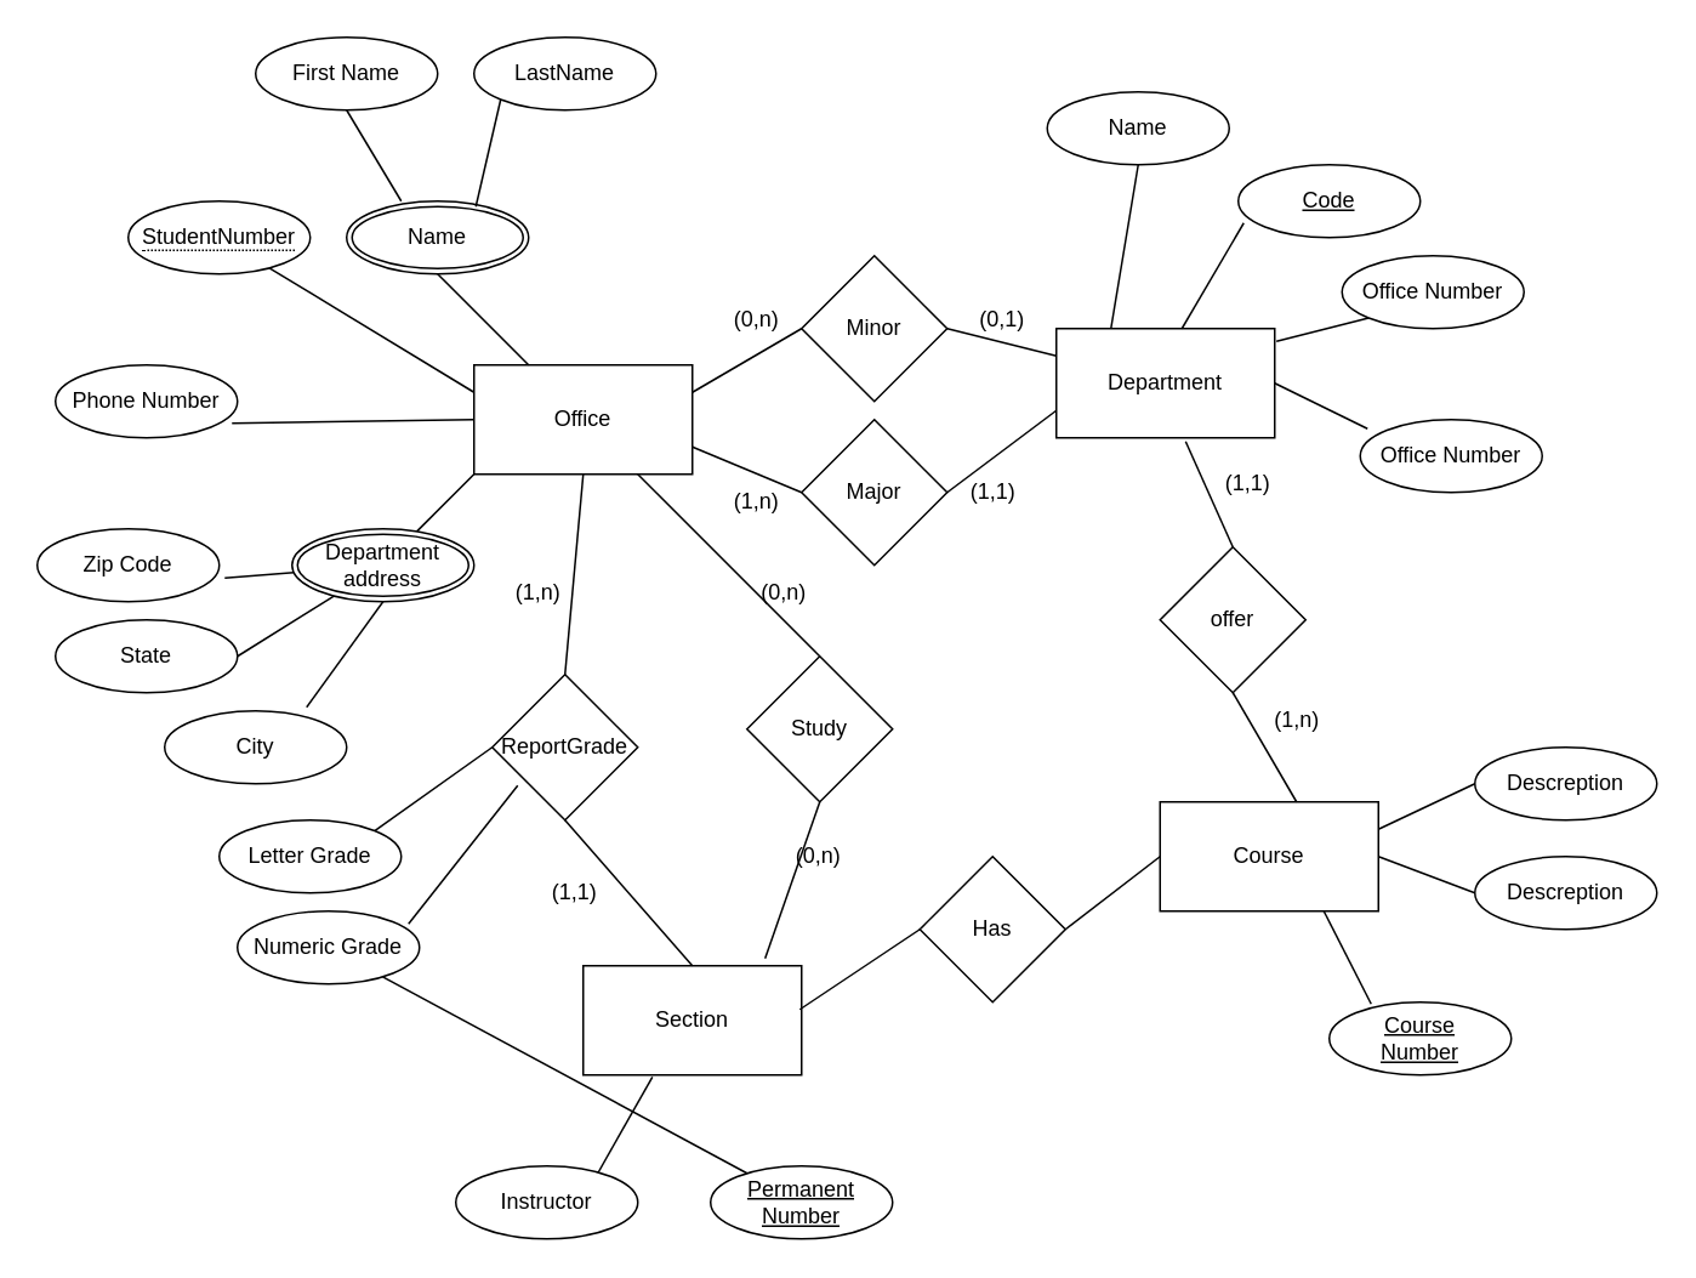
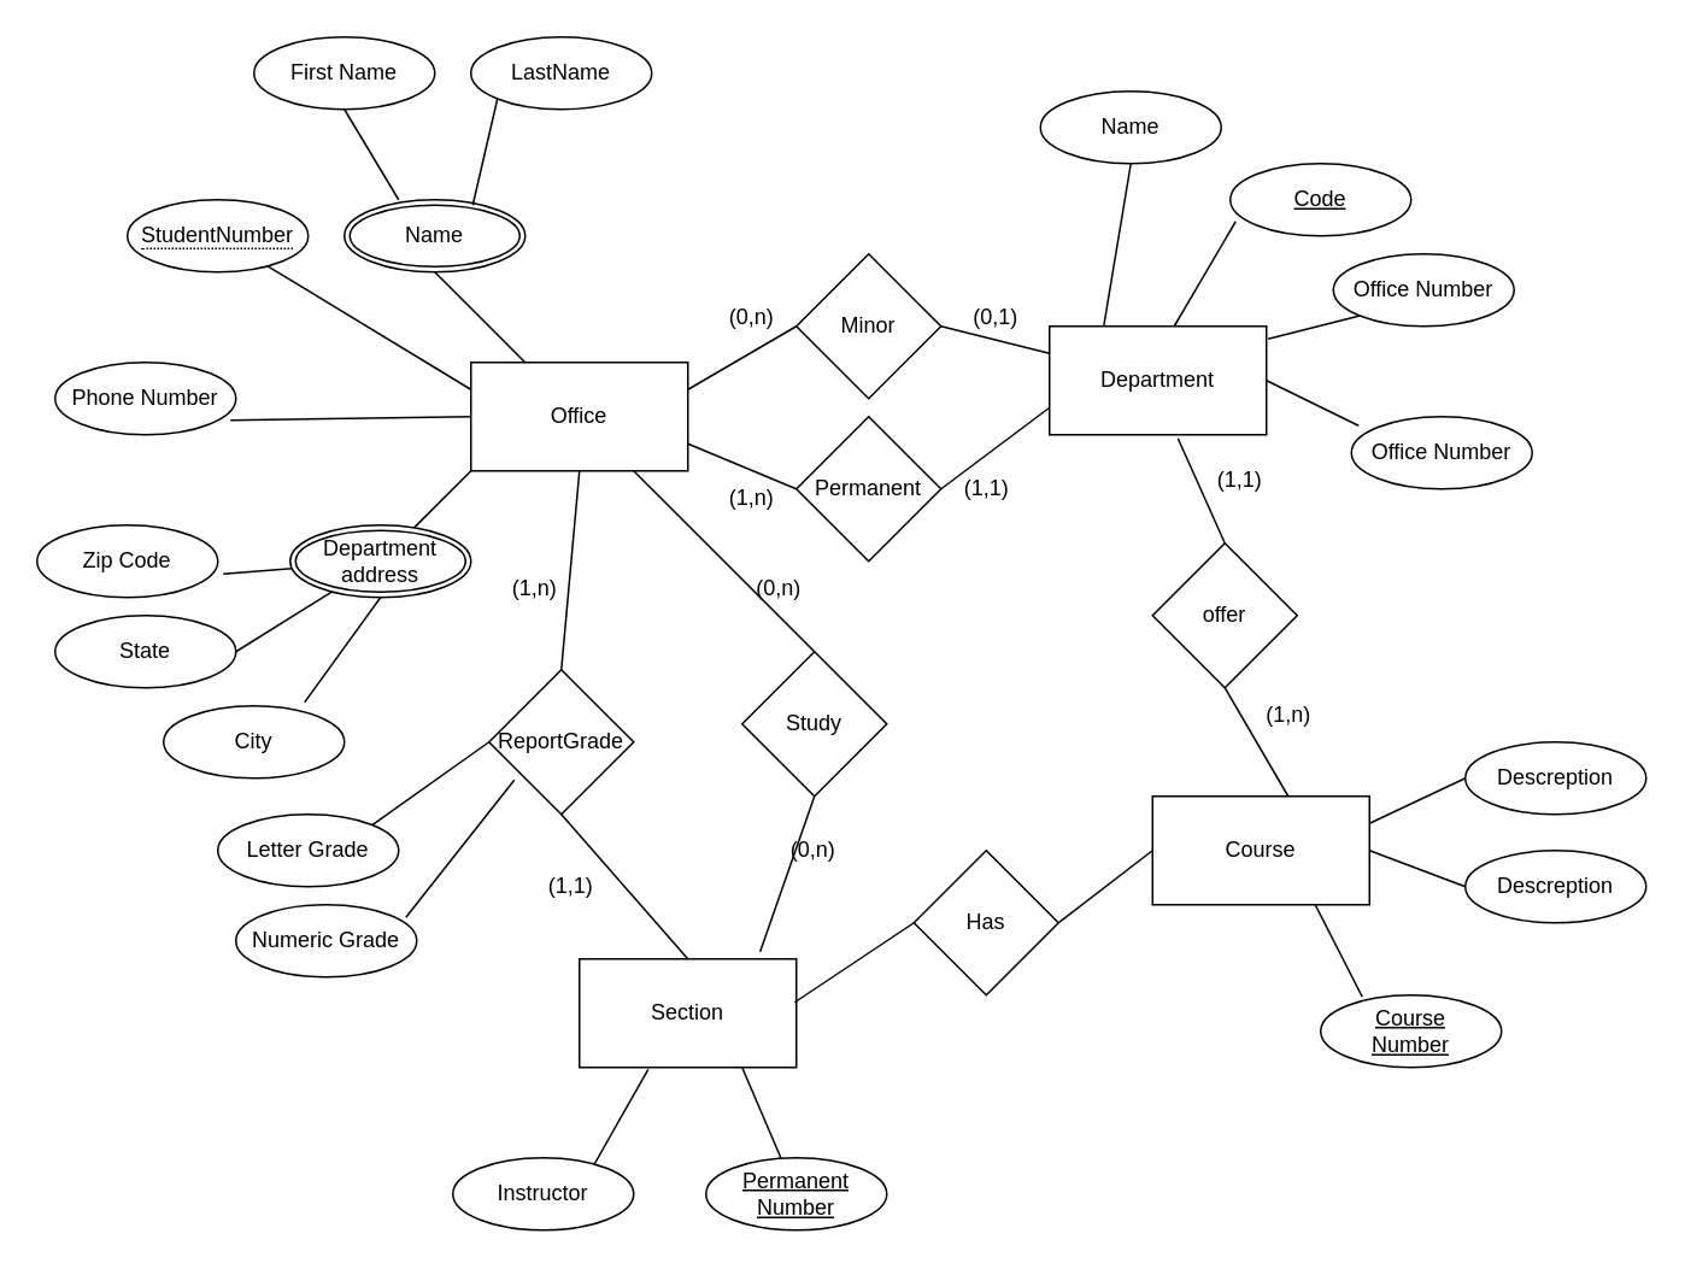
  <mxCell id="0" />
  <mxCell id="1" parent="0" />
  <mxCell id="2" value="Office" style="rounded=0;whiteSpace=wrap;html=1;" vertex="1" parent="1"><mxGeometry x="260" y="200" width="120" height="60" as="geometry" /></mxCell>
  <mxCell id="3" value="Department" style="rounded=0;whiteSpace=wrap;html=1;" vertex="1" parent="1"><mxGeometry x="580" y="180" width="120" height="60" as="geometry" /></mxCell>
  <mxCell id="4" value="Course" style="rounded=0;whiteSpace=wrap;html=1;" vertex="1" parent="1"><mxGeometry x="637" y="440" width="120" height="60" as="geometry" /></mxCell>
  <mxCell id="5" value="Section" style="rounded=0;whiteSpace=wrap;html=1;" vertex="1" parent="1"><mxGeometry x="320" y="530" width="120" height="60" as="geometry" /></mxCell>
  <mxCell id="6" value="" style="endArrow=none;html=1;rounded=0;entryX=0;entryY=0.25;entryDx=0;entryDy=0;" edge="1" parent="1" source="25" target="2"><mxGeometry width="50" height="50" relative="1" as="geometry"><mxPoint x="120" y="145" as="sourcePoint" /><mxPoint x="380" y="350" as="targetPoint" /></mxGeometry></mxCell>
  <mxCell id="7" value="" style="endArrow=none;html=1;rounded=0;exitX=0.5;exitY=1;exitDx=0;exitDy=0;entryX=0.25;entryY=0;entryDx=0;entryDy=0;" edge="1" parent="1" source="40" target="3"><mxGeometry width="50" height="50" relative="1" as="geometry"><mxPoint x="630" y="110" as="sourcePoint" /><mxPoint x="380" y="350" as="targetPoint" /></mxGeometry></mxCell>
  <mxCell id="8" value="" style="endArrow=none;html=1;rounded=0;exitX=0.03;exitY=0.8;exitDx=0;exitDy=0;entryX=0.575;entryY=0;entryDx=0;entryDy=0;entryPerimeter=0;exitPerimeter=0;" edge="1" parent="1" source="41" target="3"><mxGeometry width="50" height="50" relative="1" as="geometry"><mxPoint x="688.787" y="121.213" as="sourcePoint" /><mxPoint x="380" y="350" as="targetPoint" /></mxGeometry></mxCell>
  <mxCell id="9" value="" style="endArrow=none;html=1;rounded=0;exitX=0;exitY=1;exitDx=0;exitDy=0;entryX=1.008;entryY=0.117;entryDx=0;entryDy=0;entryPerimeter=0;" edge="1" parent="1" source="42" target="3"><mxGeometry width="50" height="50" relative="1" as="geometry"><mxPoint x="780" y="180" as="sourcePoint" /><mxPoint x="380" y="350" as="targetPoint" /></mxGeometry></mxCell>
  <mxCell id="10" value="" style="endArrow=none;html=1;rounded=0;entryX=0.317;entryY=1.017;entryDx=0;entryDy=0;exitX=0.78;exitY=0.1;exitDx=0;exitDy=0;exitPerimeter=0;entryPerimeter=0;" edge="1" parent="1" source="52" target="5"><mxGeometry width="50" height="50" relative="1" as="geometry"><mxPoint x="150" y="590" as="sourcePoint" /><mxPoint x="380" y="350" as="targetPoint" /></mxGeometry></mxCell>
- <mxCell id="11" value="" style="endArrow=none;html=1;rounded=0;" edge="1" parent="1" source="53" target="61"><mxGeometry width="50" height="50" relative="1" as="geometry"><mxPoint x="220" y="600" as="sourcePoint" /><mxPoint x="380" y="350" as="targetPoint" /></mxGeometry></mxCell>
+ <mxCell id="11" value="" style="endArrow=none;html=1;rounded=0;entryX=0.75;entryY=1;entryDx=0;entryDy=0;" edge="1" parent="1" source="53" target="5"><mxGeometry width="50" height="50" relative="1" as="geometry"><mxPoint x="220" y="600" as="sourcePoint" /><mxPoint x="380" y="350" as="targetPoint" /></mxGeometry></mxCell>
  <mxCell id="12" value="" style="endArrow=none;html=1;rounded=0;entryX=0.75;entryY=1;entryDx=0;entryDy=0;exitX=0.23;exitY=0.025;exitDx=0;exitDy=0;exitPerimeter=0;" edge="1" parent="1" source="51" target="4"><mxGeometry width="50" height="50" relative="1" as="geometry"><mxPoint x="650" y="550" as="sourcePoint" /><mxPoint x="380" y="350" as="targetPoint" /></mxGeometry></mxCell>
  <mxCell id="13" value="" style="endArrow=none;html=1;rounded=0;entryX=1;entryY=0.25;entryDx=0;entryDy=0;exitX=0;exitY=0.5;exitDx=0;exitDy=0;" edge="1" parent="1" source="48" target="4"><mxGeometry width="50" height="50" relative="1" as="geometry"><mxPoint x="740" y="480" as="sourcePoint" /><mxPoint x="380" y="350" as="targetPoint" /></mxGeometry></mxCell>
  <mxCell id="14" value="Has" style="rhombus;whiteSpace=wrap;html=1;" vertex="1" parent="1"><mxGeometry x="505" y="470" width="80" height="80" as="geometry" /></mxCell>
  <mxCell id="15" value="" style="endArrow=none;html=1;rounded=0;exitX=0.992;exitY=0.4;exitDx=0;exitDy=0;exitPerimeter=0;entryX=0;entryY=0.5;entryDx=0;entryDy=0;" edge="1" parent="1" source="5" target="14"><mxGeometry width="50" height="50" relative="1" as="geometry"><mxPoint x="330" y="400" as="sourcePoint" /><mxPoint x="380" y="350" as="targetPoint" /></mxGeometry></mxCell>
  <mxCell id="16" value="" style="endArrow=none;html=1;rounded=0;exitX=1;exitY=0.5;exitDx=0;exitDy=0;entryX=0;entryY=0.5;entryDx=0;entryDy=0;" edge="1" parent="1" source="14" target="4"><mxGeometry width="50" height="50" relative="1" as="geometry"><mxPoint x="330" y="400" as="sourcePoint" /><mxPoint x="380" y="350" as="targetPoint" /></mxGeometry></mxCell>
  <mxCell id="17" value="Minor" style="rhombus;whiteSpace=wrap;html=1;" vertex="1" parent="1"><mxGeometry x="440" y="140" width="80" height="80" as="geometry" /></mxCell>
- <mxCell id="18" value="Major" style="rhombus;whiteSpace=wrap;html=1;" vertex="1" parent="1"><mxGeometry x="440" y="230" width="80" height="80" as="geometry" /></mxCell>
+ <mxCell id="18" value="Permanent" style="rhombus;whiteSpace=wrap;html=1;" vertex="1" parent="1"><mxGeometry x="440" y="230" width="80" height="80" as="geometry" /></mxCell>
  <mxCell id="19" value="" style="endArrow=none;html=1;rounded=0;exitX=1;exitY=0.75;exitDx=0;exitDy=0;entryX=0;entryY=0.5;entryDx=0;entryDy=0;" edge="1" parent="1" source="2" target="18"><mxGeometry width="50" height="50" relative="1" as="geometry"><mxPoint x="330" y="400" as="sourcePoint" /><mxPoint x="380" y="350" as="targetPoint" /></mxGeometry></mxCell>
  <mxCell id="20" value="" style="endArrow=none;html=1;rounded=0;exitX=1;exitY=0.25;exitDx=0;exitDy=0;entryX=0;entryY=0.5;entryDx=0;entryDy=0;" edge="1" parent="1" source="2" target="17"><mxGeometry width="50" height="50" relative="1" as="geometry"><mxPoint x="330" y="400" as="sourcePoint" /><mxPoint x="380" y="350" as="targetPoint" /></mxGeometry></mxCell>
  <mxCell id="21" value="" style="endArrow=none;html=1;rounded=0;exitX=1;exitY=0.5;exitDx=0;exitDy=0;entryX=0;entryY=0.75;entryDx=0;entryDy=0;" edge="1" parent="1" source="18" target="3"><mxGeometry width="50" height="50" relative="1" as="geometry"><mxPoint x="300" y="205" as="sourcePoint" /><mxPoint x="330" y="290" as="targetPoint" /></mxGeometry></mxCell>
  <mxCell id="22" value="" style="endArrow=none;html=1;rounded=0;exitX=1;exitY=0.5;exitDx=0;exitDy=0;entryX=0;entryY=0.25;entryDx=0;entryDy=0;" edge="1" parent="1" source="17" target="3"><mxGeometry width="50" height="50" relative="1" as="geometry"><mxPoint x="330" y="400" as="sourcePoint" /><mxPoint x="380" y="350" as="targetPoint" /></mxGeometry></mxCell>
  <mxCell id="23" value="Name" style="ellipse;shape=doubleEllipse;margin=3;whiteSpace=wrap;html=1;align=center;" vertex="1" parent="1"><mxGeometry x="190" y="110" width="100" height="40" as="geometry" /></mxCell>
  <mxCell id="24" value="" style="endArrow=none;html=1;rounded=0;exitX=0.5;exitY=1;exitDx=0;exitDy=0;" edge="1" parent="1" source="23" target="2"><mxGeometry width="50" height="50" relative="1" as="geometry"><mxPoint x="130" y="155" as="sourcePoint" /><mxPoint x="210" y="245" as="targetPoint" /></mxGeometry></mxCell>
  <mxCell id="25" value="&lt;span style=&quot;border-bottom: 1px dotted&quot;&gt;StudentNumber&lt;/span&gt;" style="ellipse;whiteSpace=wrap;html=1;align=center;" vertex="1" parent="1"><mxGeometry x="70" y="110" width="100" height="40" as="geometry" /></mxCell>
  <mxCell id="26" value="First Name" style="ellipse;whiteSpace=wrap;html=1;align=center;" vertex="1" parent="1"><mxGeometry x="140" y="20" width="100" height="40" as="geometry" /></mxCell>
  <mxCell id="27" value="LastName" style="ellipse;whiteSpace=wrap;html=1;align=center;" vertex="1" parent="1"><mxGeometry x="260" y="20" width="100" height="40" as="geometry" /></mxCell>
  <mxCell id="28" value="" style="endArrow=none;html=1;rounded=0;exitX=0.71;exitY=0.075;exitDx=0;exitDy=0;entryX=0;entryY=1;entryDx=0;entryDy=0;exitPerimeter=0;" edge="1" parent="1" source="23" target="27"><mxGeometry width="50" height="50" relative="1" as="geometry"><mxPoint x="250" y="160" as="sourcePoint" /><mxPoint x="264" y="230" as="targetPoint" /></mxGeometry></mxCell>
  <mxCell id="29" value="" style="endArrow=none;html=1;rounded=0;exitX=0.5;exitY=1;exitDx=0;exitDy=0;entryX=0.3;entryY=0;entryDx=0;entryDy=0;entryPerimeter=0;" edge="1" parent="1" source="26" target="23"><mxGeometry width="50" height="50" relative="1" as="geometry"><mxPoint x="271" y="123" as="sourcePoint" /><mxPoint x="308" y="76" as="targetPoint" /></mxGeometry></mxCell>
  <mxCell id="30" value="Phone Number" style="ellipse;whiteSpace=wrap;html=1;align=center;" vertex="1" parent="1"><mxGeometry x="30" y="200" width="100" height="40" as="geometry" /></mxCell>
  <mxCell id="31" value="" style="endArrow=none;html=1;rounded=0;entryX=0;entryY=0.5;entryDx=0;entryDy=0;exitX=0.97;exitY=0.8;exitDx=0;exitDy=0;exitPerimeter=0;" edge="1" parent="1" source="30" target="2"><mxGeometry width="50" height="50" relative="1" as="geometry"><mxPoint x="129" y="168" as="sourcePoint" /><mxPoint x="210" y="245" as="targetPoint" /></mxGeometry></mxCell>
  <mxCell id="32" value="Department address" style="ellipse;shape=doubleEllipse;margin=3;whiteSpace=wrap;html=1;align=center;" vertex="1" parent="1"><mxGeometry x="160" y="290" width="100" height="40" as="geometry" /></mxCell>
  <mxCell id="33" value="" style="endArrow=none;html=1;rounded=0;entryX=0;entryY=1;entryDx=0;entryDy=0;" edge="1" parent="1" source="32" target="2"><mxGeometry width="50" height="50" relative="1" as="geometry"><mxPoint x="155" y="157" as="sourcePoint" /><mxPoint x="270" y="235" as="targetPoint" /></mxGeometry></mxCell>
  <mxCell id="34" value="Zip Code" style="ellipse;whiteSpace=wrap;html=1;align=center;" vertex="1" parent="1"><mxGeometry x="20" y="290" width="100" height="40" as="geometry" /></mxCell>
  <mxCell id="35" value="State" style="ellipse;whiteSpace=wrap;html=1;align=center;" vertex="1" parent="1"><mxGeometry x="30" y="340" width="100" height="40" as="geometry" /></mxCell>
  <mxCell id="36" value="City" style="ellipse;whiteSpace=wrap;html=1;align=center;" vertex="1" parent="1"><mxGeometry x="90" y="390" width="100" height="40" as="geometry" /></mxCell>
  <mxCell id="37" value="" style="endArrow=none;html=1;rounded=0;exitX=1.03;exitY=0.675;exitDx=0;exitDy=0;exitPerimeter=0;" edge="1" parent="1" source="34" target="32"><mxGeometry width="50" height="50" relative="1" as="geometry"><mxPoint x="236" y="303" as="sourcePoint" /><mxPoint x="270" y="280" as="targetPoint" /></mxGeometry></mxCell>
  <mxCell id="38" value="" style="endArrow=none;html=1;rounded=0;exitX=1;exitY=0.5;exitDx=0;exitDy=0;" edge="1" parent="1" source="35" target="32"><mxGeometry width="50" height="50" relative="1" as="geometry"><mxPoint x="133" y="327" as="sourcePoint" /><mxPoint x="161" y="324" as="targetPoint" /></mxGeometry></mxCell>
  <mxCell id="39" value="" style="endArrow=none;html=1;rounded=0;exitX=0.78;exitY=-0.05;exitDx=0;exitDy=0;exitPerimeter=0;entryX=0.5;entryY=1;entryDx=0;entryDy=0;" edge="1" parent="1" source="36" target="32"><mxGeometry width="50" height="50" relative="1" as="geometry"><mxPoint x="140" y="370" as="sourcePoint" /><mxPoint x="186" y="337" as="targetPoint" /></mxGeometry></mxCell>
  <mxCell id="40" value="Name" style="ellipse;whiteSpace=wrap;html=1;align=center;" vertex="1" parent="1"><mxGeometry x="575" y="50" width="100" height="40" as="geometry" /></mxCell>
  <mxCell id="41" value="&lt;u&gt;Code&lt;/u&gt;" style="ellipse;whiteSpace=wrap;html=1;align=center;" vertex="1" parent="1"><mxGeometry x="680" y="90" width="100" height="40" as="geometry" /></mxCell>
  <mxCell id="42" value="Office Number" style="ellipse;whiteSpace=wrap;html=1;align=center;" vertex="1" parent="1"><mxGeometry x="737" y="140" width="100" height="40" as="geometry" /></mxCell>
  <mxCell id="43" value="Office Number" style="ellipse;whiteSpace=wrap;html=1;align=center;" vertex="1" parent="1"><mxGeometry x="747" y="230" width="100" height="40" as="geometry" /></mxCell>
  <mxCell id="44" value="" style="endArrow=none;html=1;rounded=0;exitX=0.04;exitY=0.125;exitDx=0;exitDy=0;entryX=1;entryY=0.5;entryDx=0;entryDy=0;exitPerimeter=0;" edge="1" parent="1" source="43" target="3"><mxGeometry width="50" height="50" relative="1" as="geometry"><mxPoint x="762" y="184" as="sourcePoint" /><mxPoint x="721" y="197" as="targetPoint" /></mxGeometry></mxCell>
  <mxCell id="45" value="offer" style="rhombus;whiteSpace=wrap;html=1;" vertex="1" parent="1"><mxGeometry x="637" y="300" width="80" height="80" as="geometry" /></mxCell>
  <mxCell id="46" value="" style="endArrow=none;html=1;rounded=0;exitX=0.5;exitY=0;exitDx=0;exitDy=0;entryX=0.592;entryY=1.033;entryDx=0;entryDy=0;entryPerimeter=0;" edge="1" parent="1" source="45" target="3"><mxGeometry width="50" height="50" relative="1" as="geometry"><mxPoint x="761" y="245" as="sourcePoint" /><mxPoint x="710" y="220" as="targetPoint" /></mxGeometry></mxCell>
  <mxCell id="47" value="" style="endArrow=none;html=1;rounded=0;exitX=0.625;exitY=0;exitDx=0;exitDy=0;exitPerimeter=0;entryX=0.5;entryY=1;entryDx=0;entryDy=0;" edge="1" parent="1" source="4" target="45"><mxGeometry width="50" height="50" relative="1" as="geometry"><mxPoint x="650" y="290" as="sourcePoint" /><mxPoint x="630" y="350" as="targetPoint" /></mxGeometry></mxCell>
  <mxCell id="48" value="Descreption" style="ellipse;whiteSpace=wrap;html=1;align=center;" vertex="1" parent="1"><mxGeometry x="810" y="410" width="100" height="40" as="geometry" /></mxCell>
  <mxCell id="49" value="Descreption" style="ellipse;whiteSpace=wrap;html=1;align=center;" vertex="1" parent="1"><mxGeometry x="810" y="470" width="100" height="40" as="geometry" /></mxCell>
  <mxCell id="50" value="" style="endArrow=none;html=1;rounded=0;entryX=1;entryY=0.5;entryDx=0;entryDy=0;exitX=0;exitY=0.5;exitDx=0;exitDy=0;" edge="1" parent="1" source="49" target="4"><mxGeometry width="50" height="50" relative="1" as="geometry"><mxPoint x="770" y="420" as="sourcePoint" /><mxPoint x="705" y="465" as="targetPoint" /></mxGeometry></mxCell>
  <mxCell id="51" value="&lt;u&gt;Course&lt;br&gt;Number&lt;/u&gt;" style="ellipse;whiteSpace=wrap;html=1;align=center;" vertex="1" parent="1"><mxGeometry x="730" y="550" width="100" height="40" as="geometry" /></mxCell>
  <mxCell id="52" value="Instructor" style="ellipse;whiteSpace=wrap;html=1;align=center;" vertex="1" parent="1"><mxGeometry x="250" y="640" width="100" height="40" as="geometry" /></mxCell>
  <mxCell id="53" value="&lt;u&gt;Permanent Number&lt;/u&gt;" style="ellipse;whiteSpace=wrap;html=1;align=center;" vertex="1" parent="1"><mxGeometry x="390" y="640" width="100" height="40" as="geometry" /></mxCell>
  <mxCell id="54" value="Study" style="rhombus;whiteSpace=wrap;html=1;" vertex="1" parent="1"><mxGeometry x="410" y="360" width="80" height="80" as="geometry" /></mxCell>
  <mxCell id="55" value="" style="endArrow=none;html=1;rounded=0;exitX=0.75;exitY=1;exitDx=0;exitDy=0;entryX=0.5;entryY=0;entryDx=0;entryDy=0;" edge="1" parent="1" source="2" target="54"><mxGeometry width="50" height="50" relative="1" as="geometry"><mxPoint x="390" y="255" as="sourcePoint" /><mxPoint x="450" y="280" as="targetPoint" /></mxGeometry></mxCell>
  <mxCell id="56" value="" style="endArrow=none;html=1;rounded=0;exitX=0.833;exitY=-0.067;exitDx=0;exitDy=0;entryX=0.5;entryY=1;entryDx=0;entryDy=0;exitPerimeter=0;" edge="1" parent="1" source="5" target="54"><mxGeometry width="50" height="50" relative="1" as="geometry"><mxPoint x="400" y="265" as="sourcePoint" /><mxPoint x="460" y="290" as="targetPoint" /></mxGeometry></mxCell>
  <mxCell id="57" value="ReportGrade" style="rhombus;whiteSpace=wrap;html=1;" vertex="1" parent="1"><mxGeometry x="270" y="370" width="80" height="80" as="geometry" /></mxCell>
  <mxCell id="58" value="" style="endArrow=none;html=1;rounded=0;exitX=0.5;exitY=1;exitDx=0;exitDy=0;entryX=0.5;entryY=0;entryDx=0;entryDy=0;" edge="1" parent="1" source="2" target="57"><mxGeometry width="50" height="50" relative="1" as="geometry"><mxPoint x="370" y="280" as="sourcePoint" /><mxPoint x="430" y="340" as="targetPoint" /></mxGeometry></mxCell>
  <mxCell id="59" value="" style="endArrow=none;html=1;rounded=0;exitX=0.5;exitY=0;exitDx=0;exitDy=0;entryX=0.5;entryY=1;entryDx=0;entryDy=0;" edge="1" parent="1" source="5" target="57"><mxGeometry width="50" height="50" relative="1" as="geometry"><mxPoint x="380" y="290" as="sourcePoint" /><mxPoint x="440" y="350" as="targetPoint" /></mxGeometry></mxCell>
  <mxCell id="60" value="Letter Grade" style="ellipse;whiteSpace=wrap;html=1;align=center;" vertex="1" parent="1"><mxGeometry x="120" y="450" width="100" height="40" as="geometry" /></mxCell>
  <mxCell id="61" value="Numeric Grade" style="ellipse;whiteSpace=wrap;html=1;align=center;" vertex="1" parent="1"><mxGeometry x="130" y="500" width="100" height="40" as="geometry" /></mxCell>
  <mxCell id="62" value="" style="endArrow=none;html=1;rounded=0;exitX=0;exitY=0.5;exitDx=0;exitDy=0;entryX=1;entryY=0;entryDx=0;entryDy=0;" edge="1" parent="1" source="57" target="60"><mxGeometry width="50" height="50" relative="1" as="geometry"><mxPoint x="330" y="270" as="sourcePoint" /><mxPoint x="320" y="370" as="targetPoint" /></mxGeometry></mxCell>
  <mxCell id="63" value="" style="endArrow=none;html=1;rounded=0;exitX=0.175;exitY=0.763;exitDx=0;exitDy=0;entryX=0.94;entryY=0.175;entryDx=0;entryDy=0;entryPerimeter=0;exitPerimeter=0;" edge="1" parent="1" source="57" target="61"><mxGeometry width="50" height="50" relative="1" as="geometry"><mxPoint x="280" y="410" as="sourcePoint" /><mxPoint x="215" y="466" as="targetPoint" /></mxGeometry></mxCell>
  <mxCell id="64" value="(1,n)" style="text;html=1;align=center;verticalAlign=middle;resizable=0;points=[];autosize=1;strokeColor=none;fillColor=none;" vertex="1" parent="1"><mxGeometry x="390" y="260" width="50" height="30" as="geometry" /></mxCell>
  <mxCell id="65" value="(1,1)" style="text;html=1;align=center;verticalAlign=middle;resizable=0;points=[];autosize=1;strokeColor=none;fillColor=none;" vertex="1" parent="1"><mxGeometry x="520" y="255" width="50" height="30" as="geometry" /></mxCell>
  <mxCell id="66" value="(0,n)" style="text;html=1;align=center;verticalAlign=middle;resizable=0;points=[];autosize=1;strokeColor=none;fillColor=none;" vertex="1" parent="1"><mxGeometry x="390" y="160" width="50" height="30" as="geometry" /></mxCell>
  <mxCell id="67" value="(0,1)" style="text;html=1;align=center;verticalAlign=middle;resizable=0;points=[];autosize=1;strokeColor=none;fillColor=none;" vertex="1" parent="1"><mxGeometry x="525" y="160" width="50" height="30" as="geometry" /></mxCell>
  <mxCell id="68" value="(1,1)" style="text;html=1;align=center;verticalAlign=middle;resizable=0;points=[];autosize=1;strokeColor=none;fillColor=none;" vertex="1" parent="1"><mxGeometry x="660" y="250" width="50" height="30" as="geometry" /></mxCell>
  <mxCell id="69" value="(1,n)" style="text;html=1;align=center;verticalAlign=middle;resizable=0;points=[];autosize=1;strokeColor=none;fillColor=none;" vertex="1" parent="1"><mxGeometry x="687" y="380" width="50" height="30" as="geometry" /></mxCell>
  <mxCell id="70" value="(0,n)" style="text;html=1;align=center;verticalAlign=middle;resizable=0;points=[];autosize=1;strokeColor=none;fillColor=none;" vertex="1" parent="1"><mxGeometry x="424" y="455" width="50" height="30" as="geometry" /></mxCell>
  <mxCell id="71" value="(0,n)" style="text;html=1;align=center;verticalAlign=middle;resizable=0;points=[];autosize=1;strokeColor=none;fillColor=none;" vertex="1" parent="1"><mxGeometry x="405" y="310" width="50" height="30" as="geometry" /></mxCell>
  <mxCell id="72" value="(1,n)" style="text;html=1;align=center;verticalAlign=middle;resizable=0;points=[];autosize=1;strokeColor=none;fillColor=none;" vertex="1" parent="1"><mxGeometry x="270" y="310" width="50" height="30" as="geometry" /></mxCell>
  <mxCell id="73" value="(1,1)" style="text;html=1;align=center;verticalAlign=middle;resizable=0;points=[];autosize=1;strokeColor=none;fillColor=none;" vertex="1" parent="1"><mxGeometry x="290" y="475" width="50" height="30" as="geometry" /></mxCell>
